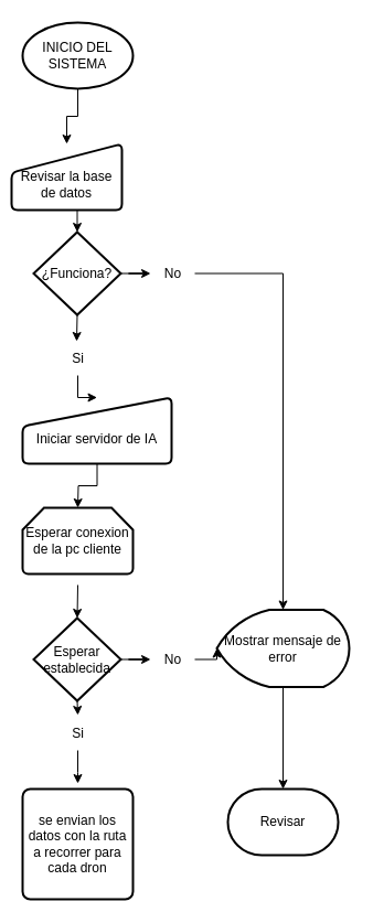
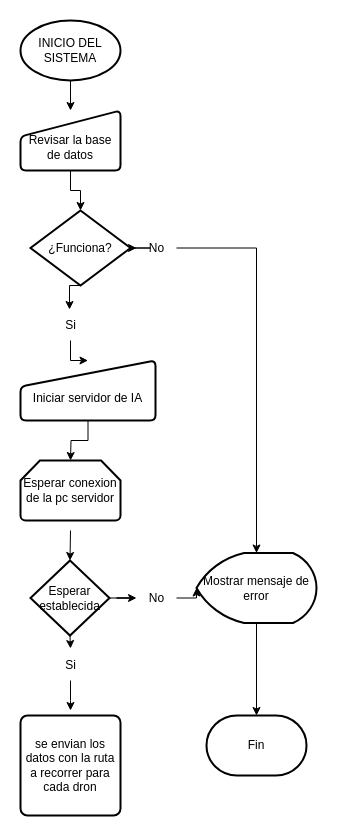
  <mxCell id="0" />
  <mxCell id="1" parent="0" />
  <mxCell id="2" style="edgeStyle=orthogonalEdgeStyle;rounded=0;orthogonalLoop=1;jettySize=auto;html=1;exitX=0.5;exitY=1;exitDx=0;exitDy=0;exitPerimeter=0;entryX=0.5;entryY=0;entryDx=0;entryDy=0;" edge="1" parent="1" source="3" target="8"><mxGeometry relative="1" as="geometry" /></mxCell>
  <mxCell id="3" value="INICIO DEL SISTEMA" style="strokeWidth=2;html=1;shape=mxgraph.flowchart.start_1;whiteSpace=wrap;" vertex="1" parent="1"><mxGeometry x="20" y="20" width="100" height="60" as="geometry" /></mxCell>
  <mxCell id="4" style="edgeStyle=orthogonalEdgeStyle;rounded=0;orthogonalLoop=1;jettySize=auto;html=1;exitX=0.5;exitY=1;exitDx=0;exitDy=0;exitPerimeter=0;entryX=0.467;entryY=-0.033;entryDx=0;entryDy=0;entryPerimeter=0;" edge="1" parent="1" source="6" target="16"><mxGeometry relative="1" as="geometry" /></mxCell>
  <mxCell id="5" value="" style="edgeStyle=orthogonalEdgeStyle;rounded=0;orthogonalLoop=1;jettySize=auto;html=1;" edge="1" parent="1" source="6" target="20"><mxGeometry relative="1" as="geometry" /></mxCell>
- <mxCell id="6" value="¿Funciona?" style="strokeWidth=2;html=1;shape=mxgraph.flowchart.decision;whiteSpace=wrap;" vertex="1" parent="1"><mxGeometry x="30" y="210" width="79" height="75" as="geometry" /></mxCell>
+ <mxCell id="6" value="¿Funciona?" style="strokeWidth=2;html=1;shape=mxgraph.flowchart.decision;whiteSpace=wrap;" vertex="1" parent="1"><mxGeometry x="30" y="210" width="100" height="75" as="geometry" /></mxCell>
  <mxCell id="7" style="edgeStyle=orthogonalEdgeStyle;rounded=0;orthogonalLoop=1;jettySize=auto;html=1;exitX=0.5;exitY=1;exitDx=0;exitDy=0;entryX=0.5;entryY=0;entryDx=0;entryDy=0;entryPerimeter=0;" edge="1" parent="1" source="8" target="6"><mxGeometry relative="1" as="geometry" /></mxCell>
- <mxCell id="8" value="&lt;br&gt;Revisar la base de datos" style="html=1;strokeWidth=2;shape=manualInput;whiteSpace=wrap;rounded=1;size=26;arcSize=11;" vertex="1" parent="1"><mxGeometry x="10" y="130" width="100" height="60" as="geometry" /></mxCell>
+ <mxCell id="8" value="&lt;br&gt;Revisar la base de datos" style="html=1;strokeWidth=2;shape=manualInput;whiteSpace=wrap;rounded=1;size=26;arcSize=11;" vertex="1" parent="1"><mxGeometry x="20" y="110" width="100" height="60" as="geometry" /></mxCell>
  <mxCell id="9" style="edgeStyle=orthogonalEdgeStyle;rounded=0;orthogonalLoop=1;jettySize=auto;html=1;exitX=0.5;exitY=1;exitDx=0;exitDy=0;entryX=0.5;entryY=0;entryDx=0;entryDy=0;entryPerimeter=0;" edge="1" parent="1" source="10"><mxGeometry relative="1" as="geometry"><mxPoint x="70" y="460" as="targetPoint" /></mxGeometry></mxCell>
  <mxCell id="10" value="&lt;br&gt;Iniciar servidor de IA" style="html=1;strokeWidth=2;shape=manualInput;whiteSpace=wrap;rounded=1;size=26;arcSize=11;" vertex="1" parent="1"><mxGeometry x="20" y="360" width="135" height="60" as="geometry" /></mxCell>
  <mxCell id="11" style="edgeStyle=orthogonalEdgeStyle;rounded=0;orthogonalLoop=1;jettySize=auto;html=1;exitX=0.5;exitY=1;exitDx=0;exitDy=0;exitPerimeter=0;entryX=0.5;entryY=0;entryDx=0;entryDy=0;entryPerimeter=0;" edge="1" parent="1" target="14"><mxGeometry relative="1" as="geometry"><mxPoint x="70" y="530" as="sourcePoint" /></mxGeometry></mxCell>
  <mxCell id="12" style="edgeStyle=orthogonalEdgeStyle;rounded=0;orthogonalLoop=1;jettySize=auto;html=1;exitX=0.5;exitY=1;exitDx=0;exitDy=0;exitPerimeter=0;entryX=0.5;entryY=-0.067;entryDx=0;entryDy=0;entryPerimeter=0;" edge="1" parent="1" source="14" target="18"><mxGeometry relative="1" as="geometry" /></mxCell>
  <mxCell id="13" value="" style="edgeStyle=orthogonalEdgeStyle;rounded=0;orthogonalLoop=1;jettySize=auto;html=1;" edge="1" parent="1" source="14" target="22"><mxGeometry relative="1" as="geometry" /></mxCell>
  <mxCell id="14" value="Esperar establecida" style="strokeWidth=2;html=1;shape=mxgraph.flowchart.decision;whiteSpace=wrap;" vertex="1" parent="1"><mxGeometry x="30" y="560" width="79" height="75" as="geometry" /></mxCell>
  <mxCell id="15" value="" style="edgeStyle=orthogonalEdgeStyle;rounded=0;orthogonalLoop=1;jettySize=auto;html=1;" edge="1" parent="1" source="16" target="10"><mxGeometry relative="1" as="geometry" /></mxCell>
  <mxCell id="16" value="Si" style="text;html=1;align=center;verticalAlign=middle;resizable=0;points=[];autosize=1;strokeColor=none;fillColor=none;" vertex="1" parent="1"><mxGeometry x="55" y="310" width="30" height="30" as="geometry" /></mxCell>
  <mxCell id="17" value="" style="edgeStyle=orthogonalEdgeStyle;rounded=0;orthogonalLoop=1;jettySize=auto;html=1;" edge="1" parent="1" source="18"><mxGeometry relative="1" as="geometry"><mxPoint x="70" y="710" as="targetPoint" /></mxGeometry></mxCell>
  <mxCell id="18" value="Si" style="text;html=1;align=center;verticalAlign=middle;resizable=0;points=[];autosize=1;strokeColor=none;fillColor=none;" vertex="1" parent="1"><mxGeometry x="55" y="650" width="30" height="30" as="geometry" /></mxCell>
  <mxCell id="19" value="" style="edgeStyle=orthogonalEdgeStyle;rounded=0;orthogonalLoop=1;jettySize=auto;html=1;entryX=0.5;entryY=0;entryDx=0;entryDy=0;entryPerimeter=0;" edge="1" parent="1" source="20" target="25"><mxGeometry relative="1" as="geometry"><mxPoint x="286" y="510" as="targetPoint" /></mxGeometry></mxCell>
  <mxCell id="20" value="No" style="text;html=1;align=center;verticalAlign=middle;resizable=0;points=[];autosize=1;strokeColor=none;fillColor=none;" vertex="1" parent="1"><mxGeometry x="136" y="232.5" width="40" height="30" as="geometry" /></mxCell>
  <mxCell id="21" value="" style="edgeStyle=orthogonalEdgeStyle;rounded=0;orthogonalLoop=1;jettySize=auto;html=1;entryX=0;entryY=0.5;entryDx=0;entryDy=0;entryPerimeter=0;" edge="1" parent="1" source="22" target="25"><mxGeometry relative="1" as="geometry"><mxPoint x="206" y="597.5" as="targetPoint" /></mxGeometry></mxCell>
  <mxCell id="22" value="No" style="text;html=1;align=center;verticalAlign=middle;resizable=0;points=[];autosize=1;strokeColor=none;fillColor=none;" vertex="1" parent="1"><mxGeometry x="136" y="582.5" width="40" height="30" as="geometry" /></mxCell>
- <mxCell id="23" value="Revisar" style="strokeWidth=2;html=1;shape=mxgraph.flowchart.terminator;whiteSpace=wrap;" vertex="1" parent="1"><mxGeometry x="206" y="715" width="100" height="60" as="geometry" /></mxCell>
+ <mxCell id="23" value="Fin" style="strokeWidth=2;html=1;shape=mxgraph.flowchart.terminator;whiteSpace=wrap;" vertex="1" parent="1"><mxGeometry x="206" y="715" width="100" height="60" as="geometry" /></mxCell>
  <mxCell id="24" style="edgeStyle=orthogonalEdgeStyle;rounded=0;orthogonalLoop=1;jettySize=auto;html=1;exitX=0.5;exitY=1;exitDx=0;exitDy=0;exitPerimeter=0;entryX=0.5;entryY=0;entryDx=0;entryDy=0;entryPerimeter=0;" edge="1" parent="1" source="25" target="23"><mxGeometry relative="1" as="geometry" /></mxCell>
  <mxCell id="25" value="Mostrar mensaje de error" style="strokeWidth=2;html=1;shape=mxgraph.flowchart.display;whiteSpace=wrap;" vertex="1" parent="1"><mxGeometry x="196" y="552.5" width="120" height="70" as="geometry" /></mxCell>
- <mxCell id="26" value="Esperar conexion de la pc cliente" style="strokeWidth=2;html=1;shape=mxgraph.flowchart.loop_limit;whiteSpace=wrap;" vertex="1" parent="1"><mxGeometry x="20" y="460" width="100" height="60" as="geometry" /></mxCell>
+ <mxCell id="26" value="Esperar conexion de la pc servidor" style="strokeWidth=2;html=1;shape=mxgraph.flowchart.loop_limit;whiteSpace=wrap;" vertex="1" parent="1"><mxGeometry x="20" y="460" width="100" height="60" as="geometry" /></mxCell>
  <mxCell id="27" value="se envian los&lt;br style=&quot;border-color: var(--border-color);&quot;&gt;datos con la ruta&lt;br style=&quot;border-color: var(--border-color);&quot;&gt;a recorrer para cada dron" style="rounded=1;whiteSpace=wrap;html=1;absoluteArcSize=1;arcSize=14;strokeWidth=2;" vertex="1" parent="1"><mxGeometry x="20" y="715" width="100" height="100" as="geometry" /></mxCell>
